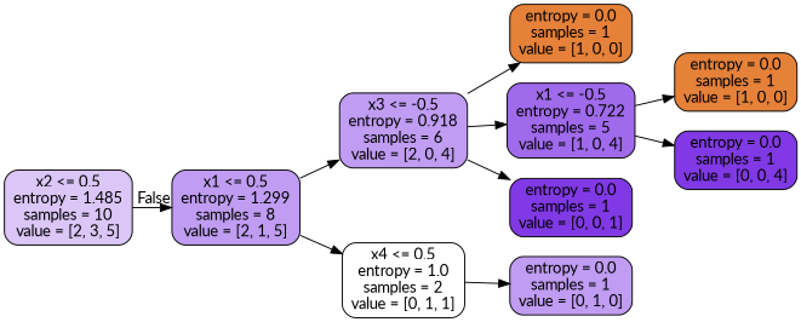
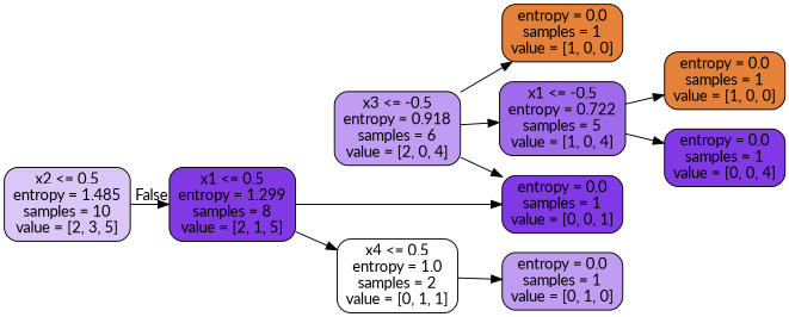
  digraph {
    fontname=Lato
    rankdir=LR
    node [color=black fillcolor="#c09cf2" fontname=Lato shape=box style="filled, rounded"]
    edge [fontname=Lato]
    n1 [fillcolor="#dbc6f8" label="x2 <= 0.5\nentropy = 1.485\nsamples = 10\nvalue = [2, 3, 5]"]
-   n2 [label="x1 <= 0.5\nentropy = 1.299\nsamples = 8\nvalue = [2, 1, 5]"]
+   n2 [fillcolor="#8139e5" label="x1 <= 0.5\nentropy = 1.299\nsamples = 8\nvalue = [2, 1, 5]"]
    n3 [label="x3 <= -0.5\nentropy = 0.918\nsamples = 6\nvalue = [2, 0, 4]"]
    n4 [fillcolor="#ffffff" label="x4 <= 0.5\nentropy = 1.0\nsamples = 2\nvalue = [0, 1, 1]"]
    n5 [fillcolor="#e58139" label="entropy = 0.0\nsamples = 1\nvalue = [1, 0, 0]"]
    n6 [fillcolor="#a06aec" label="x1 <= -0.5\nentropy = 0.722\nsamples = 5\nvalue = [1, 0, 4]"]
    n7 [fillcolor="#8139e5" label="entropy = 0.0\nsamples = 1\nvalue = [0, 0, 1]"]
    n8 [label="entropy = 0.0\nsamples = 1\nvalue = [0, 1, 0]"]
    n9 [fillcolor="#e58139" label="entropy = 0.0\nsamples = 1\nvalue = [1, 0, 0]"]
    n10 [fillcolor="#8139e5" label="entropy = 0.0\nsamples = 1\nvalue = [0, 0, 4]"]
    n1 -> n2 [headlabel=False labelangle=-45 labeldistance=2.5]
-   n2 -> n3
+   n2 -> n7
    n2 -> n4
    n3 -> n5
    n3 -> n6
    n3 -> n7
    n4 -> n8
    n6 -> n9
    n6 -> n10
  }
